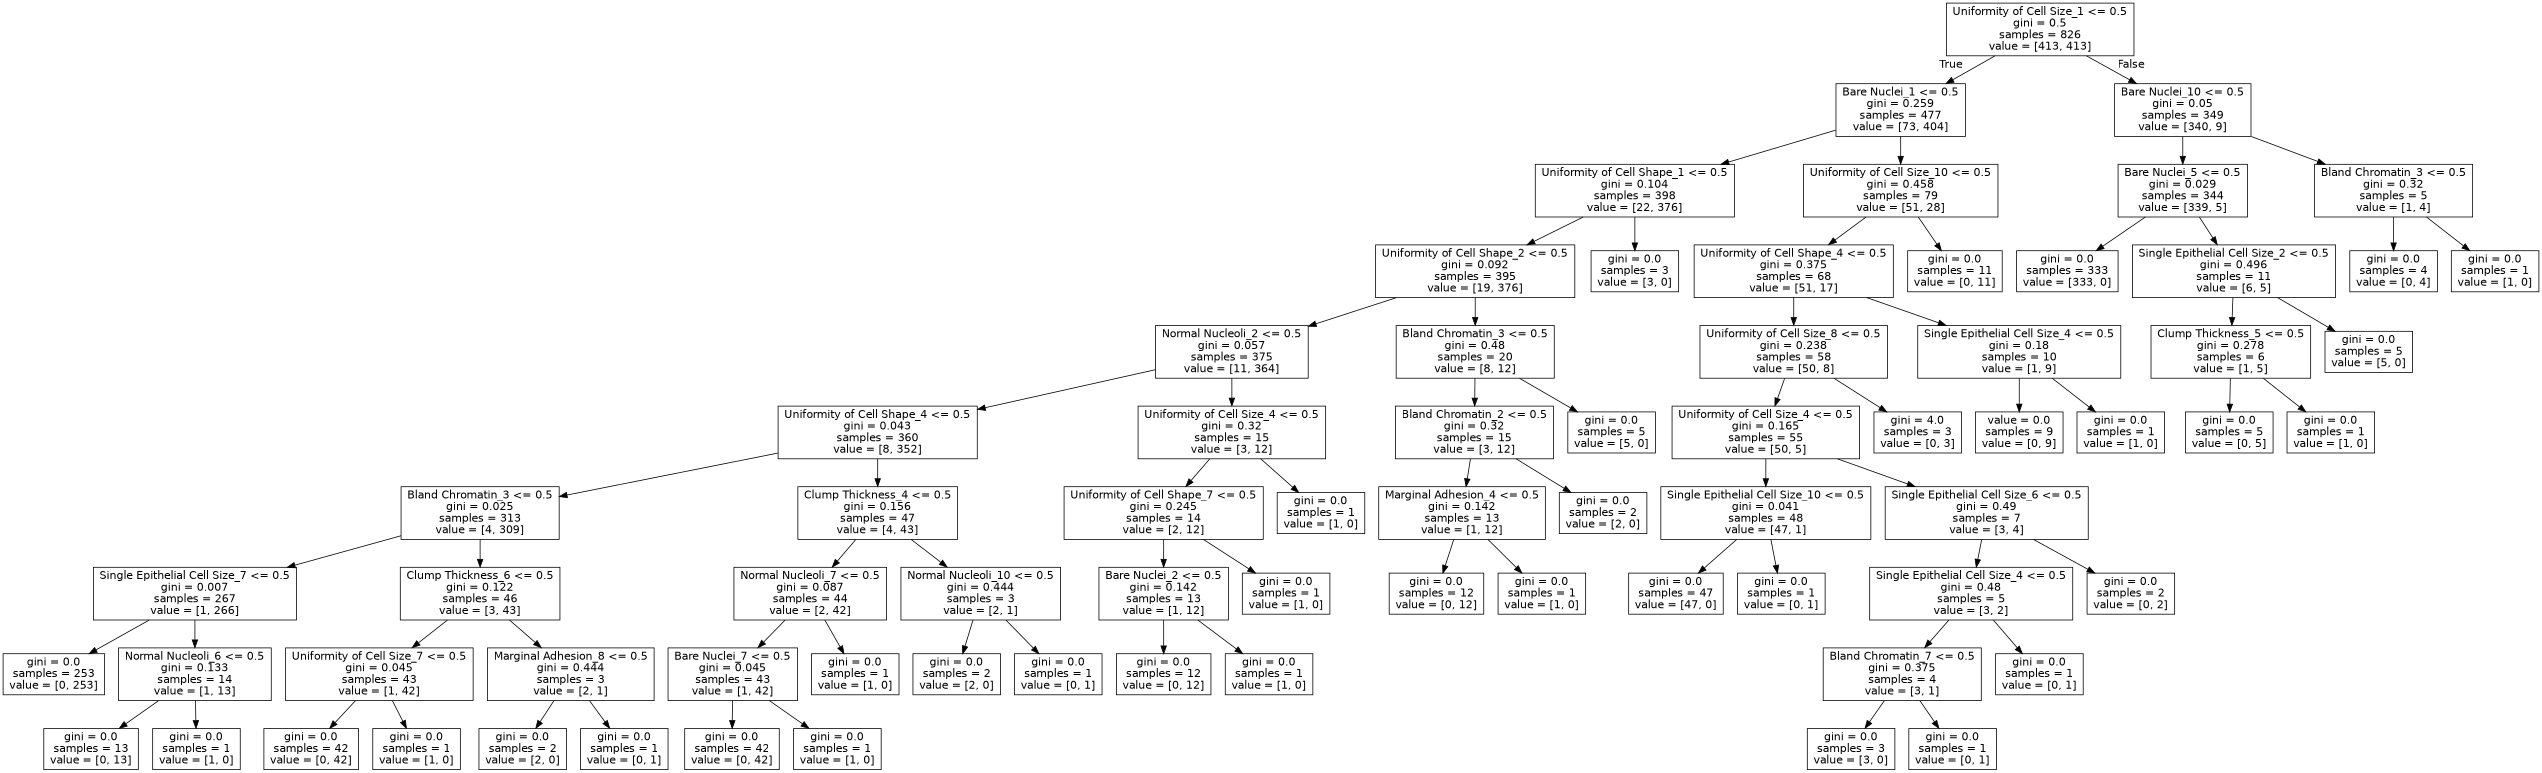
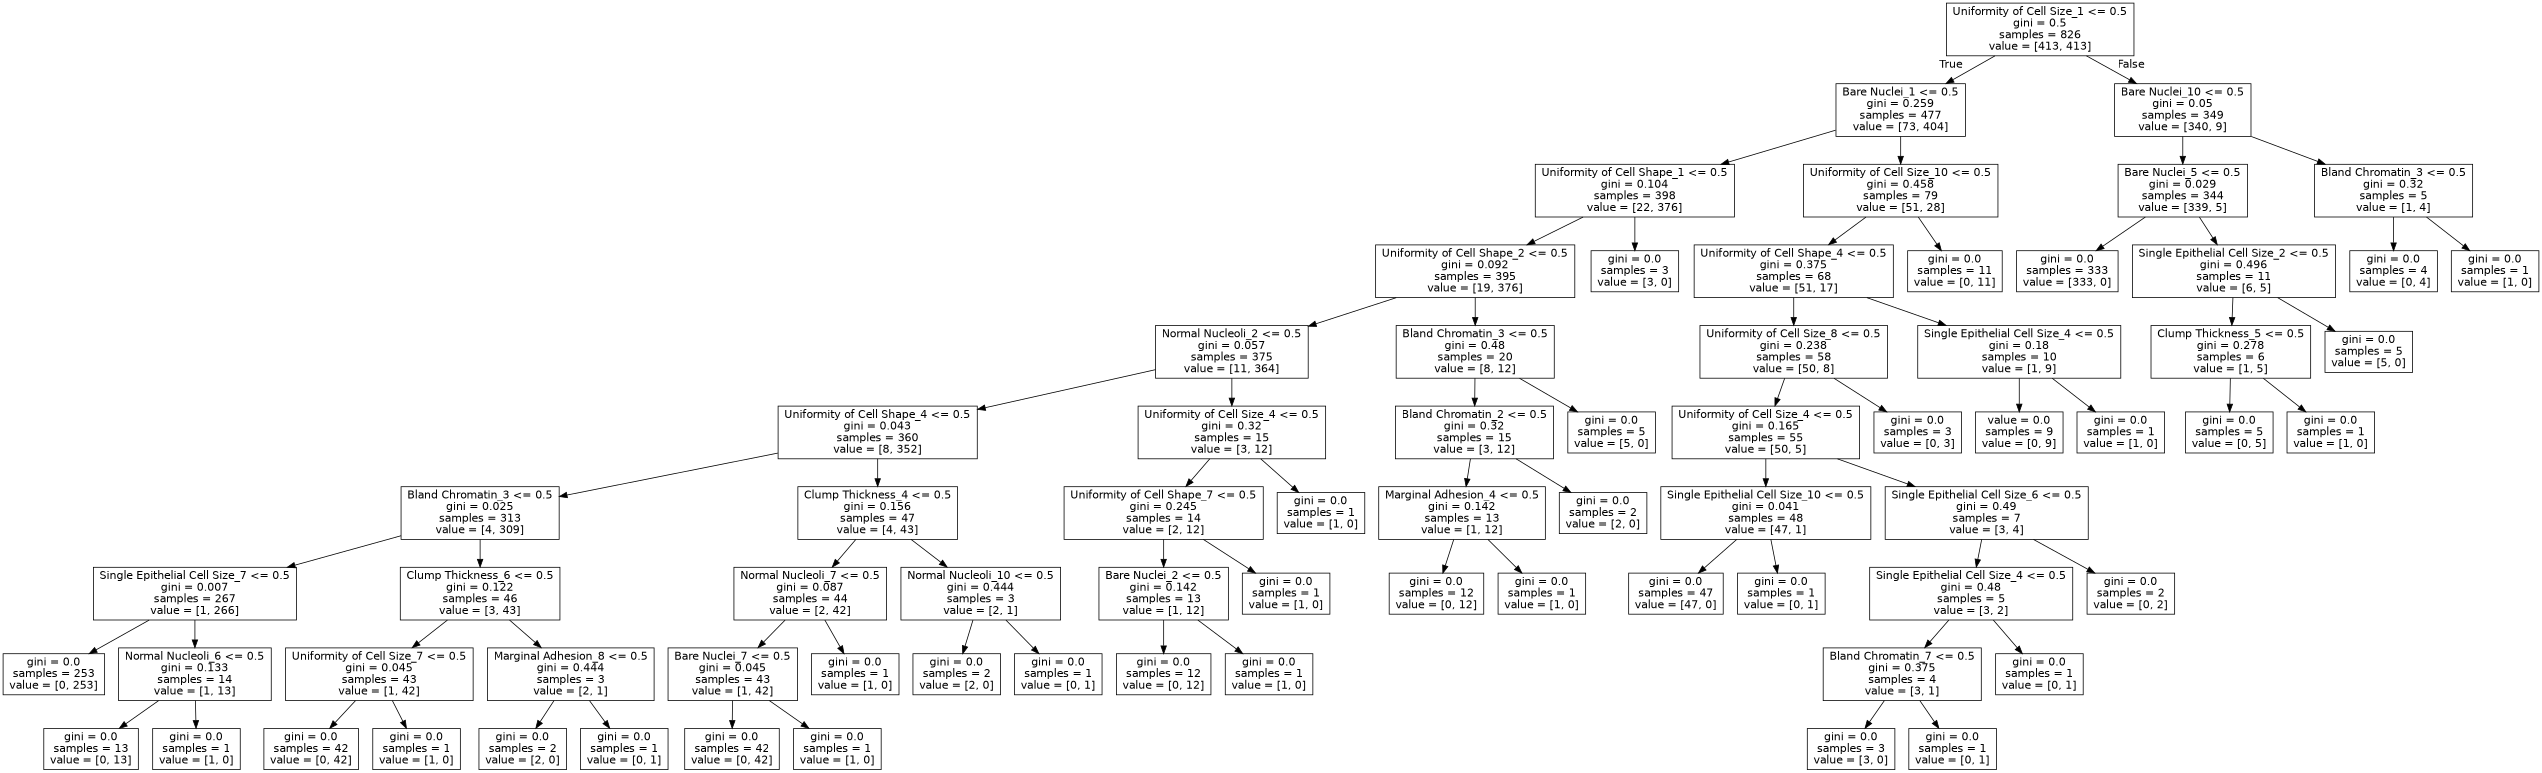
  digraph {
    fontname="DejaVu Sans"
    node [fontname="DejaVu Sans" shape=box]
    edge [fontname="DejaVu Sans"]
    n1 [label="Uniformity of Cell Size_1 <= 0.5\ngini = 0.5\nsamples = 826\nvalue = [413, 413]"]
    n2 [label="Bare Nuclei_1 <= 0.5\ngini = 0.259\nsamples = 477\nvalue = [73, 404]"]
    n3 [label="Bare Nuclei_10 <= 0.5\ngini = 0.05\nsamples = 349\nvalue = [340, 9]"]
    n4 [label="Uniformity of Cell Shape_1 <= 0.5\ngini = 0.104\nsamples = 398\nvalue = [22, 376]"]
    n5 [label="Uniformity of Cell Size_10 <= 0.5\ngini = 0.458\nsamples = 79\nvalue = [51, 28]"]
    n6 [label="Bare Nuclei_5 <= 0.5\ngini = 0.029\nsamples = 344\nvalue = [339, 5]"]
    n7 [label="Bland Chromatin_3 <= 0.5\ngini = 0.32\nsamples = 5\nvalue = [1, 4]"]
    n8 [label="Uniformity of Cell Shape_2 <= 0.5\ngini = 0.092\nsamples = 395\nvalue = [19, 376]"]
    n9 [label="gini = 0.0\nsamples = 3\nvalue = [3, 0]"]
    n10 [label="Uniformity of Cell Shape_4 <= 0.5\ngini = 0.375\nsamples = 68\nvalue = [51, 17]"]
    n11 [label="gini = 0.0\nsamples = 11\nvalue = [0, 11]"]
    n12 [label="Normal Nucleoli_2 <= 0.5\ngini = 0.057\nsamples = 375\nvalue = [11, 364]"]
    n13 [label="Bland Chromatin_3 <= 0.5\ngini = 0.48\nsamples = 20\nvalue = [8, 12]"]
    n14 [label="Uniformity of Cell Shape_4 <= 0.5\ngini = 0.043\nsamples = 360\nvalue = [8, 352]"]
    n15 [label="Uniformity of Cell Size_4 <= 0.5\ngini = 0.32\nsamples = 15\nvalue = [3, 12]"]
    n16 [label="Bland Chromatin_2 <= 0.5\ngini = 0.32\nsamples = 15\nvalue = [3, 12]"]
    n17 [label="gini = 0.0\nsamples = 5\nvalue = [5, 0]"]
    n18 [label="Bland Chromatin_3 <= 0.5\ngini = 0.025\nsamples = 313\nvalue = [4, 309]"]
    n19 [label="Clump Thickness_4 <= 0.5\ngini = 0.156\nsamples = 47\nvalue = [4, 43]"]
    n20 [label="Uniformity of Cell Shape_7 <= 0.5\ngini = 0.245\nsamples = 14\nvalue = [2, 12]"]
    n21 [label="gini = 0.0\nsamples = 1\nvalue = [1, 0]"]
    n22 [label="Single Epithelial Cell Size_7 <= 0.5\ngini = 0.007\nsamples = 267\nvalue = [1, 266]"]
    n23 [label="Clump Thickness_6 <= 0.5\ngini = 0.122\nsamples = 46\nvalue = [3, 43]"]
    n24 [label="Normal Nucleoli_7 <= 0.5\ngini = 0.087\nsamples = 44\nvalue = [2, 42]"]
    n25 [label="Normal Nucleoli_10 <= 0.5\ngini = 0.444\nsamples = 3\nvalue = [2, 1]"]
    n26 [label="gini = 0.0\nsamples = 253\nvalue = [0, 253]"]
    n27 [label="Normal Nucleoli_6 <= 0.5\ngini = 0.133\nsamples = 14\nvalue = [1, 13]"]
    n28 [label="Uniformity of Cell Size_7 <= 0.5\ngini = 0.045\nsamples = 43\nvalue = [1, 42]"]
    n29 [label="Marginal Adhesion_8 <= 0.5\ngini = 0.444\nsamples = 3\nvalue = [2, 1]"]
    n30 [label="gini = 0.0\nsamples = 13\nvalue = [0, 13]"]
    n31 [label="gini = 0.0\nsamples = 1\nvalue = [1, 0]"]
    n32 [label="gini = 0.0\nsamples = 42\nvalue = [0, 42]"]
    n33 [label="gini = 0.0\nsamples = 1\nvalue = [1, 0]"]
    n34 [label="gini = 0.0\nsamples = 2\nvalue = [2, 0]"]
    n35 [label="gini = 0.0\nsamples = 1\nvalue = [0, 1]"]
    n36 [label="Bare Nuclei_7 <= 0.5\ngini = 0.045\nsamples = 43\nvalue = [1, 42]"]
    n37 [label="gini = 0.0\nsamples = 1\nvalue = [1, 0]"]
    n38 [label="gini = 0.0\nsamples = 2\nvalue = [2, 0]"]
    n39 [label="gini = 0.0\nsamples = 1\nvalue = [0, 1]"]
    n40 [label="gini = 0.0\nsamples = 42\nvalue = [0, 42]"]
    n41 [label="gini = 0.0\nsamples = 1\nvalue = [1, 0]"]
    n42 [label="Bare Nuclei_2 <= 0.5\ngini = 0.142\nsamples = 13\nvalue = [1, 12]"]
    n43 [label="gini = 0.0\nsamples = 1\nvalue = [1, 0]"]
    n44 [label="gini = 0.0\nsamples = 12\nvalue = [0, 12]"]
    n45 [label="gini = 0.0\nsamples = 1\nvalue = [1, 0]"]
    n46 [label="Marginal Adhesion_4 <= 0.5\ngini = 0.142\nsamples = 13\nvalue = [1, 12]"]
    n47 [label="gini = 0.0\nsamples = 2\nvalue = [2, 0]"]
    n48 [label="gini = 0.0\nsamples = 12\nvalue = [0, 12]"]
    n49 [label="gini = 0.0\nsamples = 1\nvalue = [1, 0]"]
    n50 [label="Uniformity of Cell Size_8 <= 0.5\ngini = 0.238\nsamples = 58\nvalue = [50, 8]"]
    n51 [label="Single Epithelial Cell Size_4 <= 0.5\ngini = 0.18\nsamples = 10\nvalue = [1, 9]"]
    n52 [label="Uniformity of Cell Size_4 <= 0.5\ngini = 0.165\nsamples = 55\nvalue = [50, 5]"]
-   n53 [label="gini = 4.0\nsamples = 3\nvalue = [0, 3]"]
+   n53 [label="gini = 0.0\nsamples = 3\nvalue = [0, 3]"]
    n54 [label="value = 0.0\nsamples = 9\nvalue = [0, 9]"]
    n55 [label="gini = 0.0\nsamples = 1\nvalue = [1, 0]"]
    n56 [label="Single Epithelial Cell Size_10 <= 0.5\ngini = 0.041\nsamples = 48\nvalue = [47, 1]"]
    n57 [label="Single Epithelial Cell Size_6 <= 0.5\ngini = 0.49\nsamples = 7\nvalue = [3, 4]"]
    n58 [label="gini = 0.0\nsamples = 47\nvalue = [47, 0]"]
    n59 [label="gini = 0.0\nsamples = 1\nvalue = [0, 1]"]
    n60 [label="Single Epithelial Cell Size_4 <= 0.5\ngini = 0.48\nsamples = 5\nvalue = [3, 2]"]
    n61 [label="gini = 0.0\nsamples = 2\nvalue = [0, 2]"]
    n62 [label="Bland Chromatin_7 <= 0.5\ngini = 0.375\nsamples = 4\nvalue = [3, 1]"]
    n63 [label="gini = 0.0\nsamples = 1\nvalue = [0, 1]"]
    n64 [label="gini = 0.0\nsamples = 3\nvalue = [3, 0]"]
    n65 [label="gini = 0.0\nsamples = 1\nvalue = [0, 1]"]
    n66 [label="gini = 0.0\nsamples = 333\nvalue = [333, 0]"]
    n67 [label="Single Epithelial Cell Size_2 <= 0.5\ngini = 0.496\nsamples = 11\nvalue = [6, 5]"]
    n68 [label="gini = 0.0\nsamples = 4\nvalue = [0, 4]"]
    n69 [label="gini = 0.0\nsamples = 1\nvalue = [1, 0]"]
    n70 [label="Clump Thickness_5 <= 0.5\ngini = 0.278\nsamples = 6\nvalue = [1, 5]"]
    n71 [label="gini = 0.0\nsamples = 5\nvalue = [5, 0]"]
    n72 [label="gini = 0.0\nsamples = 5\nvalue = [0, 5]"]
    n73 [label="gini = 0.0\nsamples = 1\nvalue = [1, 0]"]
    n1 -> n2 [headlabel=True labelangle=45 labeldistance=2.5]
    n1 -> n3 [headlabel=False labelangle=-45 labeldistance=2.5]
    n2 -> n4
    n2 -> n5
    n3 -> n6
    n3 -> n7
    n4 -> n8
    n4 -> n9
    n5 -> n10
    n5 -> n11
    n6 -> n66
    n6 -> n67
    n7 -> n68
    n7 -> n69
    n8 -> n12
    n8 -> n13
    n10 -> n50
    n10 -> n51
    n12 -> n14
    n12 -> n15
    n13 -> n16
    n13 -> n17
    n14 -> n18
    n14 -> n19
    n15 -> n20
    n15 -> n21
    n16 -> n46
    n16 -> n47
    n18 -> n22
    n18 -> n23
    n19 -> n24
    n19 -> n25
    n20 -> n42
    n20 -> n43
    n22 -> n26
    n22 -> n27
    n23 -> n28
    n23 -> n29
    n24 -> n36
    n24 -> n37
    n25 -> n38
    n25 -> n39
    n27 -> n30
    n27 -> n31
    n28 -> n32
    n28 -> n33
    n29 -> n34
    n29 -> n35
    n36 -> n40
    n36 -> n41
    n42 -> n44
    n42 -> n45
    n46 -> n48
    n46 -> n49
    n50 -> n52
    n50 -> n53
    n51 -> n54
    n51 -> n55
    n52 -> n56
    n52 -> n57
    n56 -> n58
    n56 -> n59
    n57 -> n60
    n57 -> n61
    n60 -> n62
    n60 -> n63
    n62 -> n64
    n62 -> n65
    n67 -> n70
    n67 -> n71
    n70 -> n72
    n70 -> n73
  }
